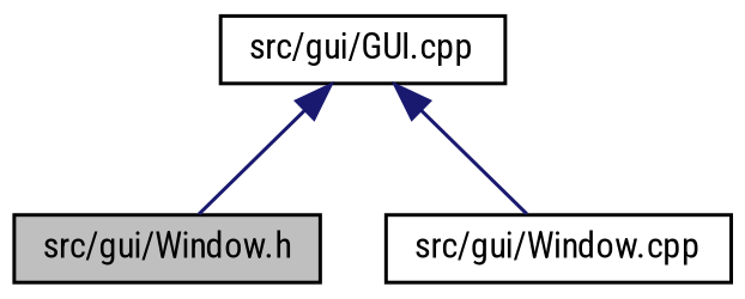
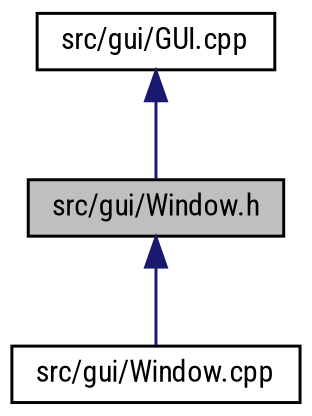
  digraph {
    fontname="Roboto Condensed"
    node [color=black fillcolor=white fontname="Roboto Condensed" fontsize=10 shape=record style=filled]
    edge [color=midnightblue dir=back fontname="Roboto Condensed" fontsize=10 labelfontname=Helvetica labelfontsize=10 style=solid]
    n1 [fillcolor=grey75 fontcolor=black height=0.2 label="src/gui/Window.h" width=0.4]
    n2 [height=0.2 label="src/gui/Window.cpp" width=0.4]
    n3 [height=0.2 label="src/gui/GUI.cpp" width=0.4]
-   n3 -> n2
+   n1 -> n2
    n3 -> n1
  }
